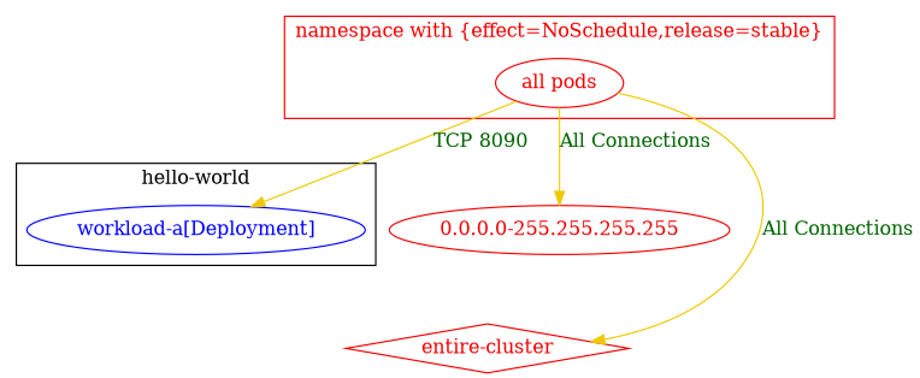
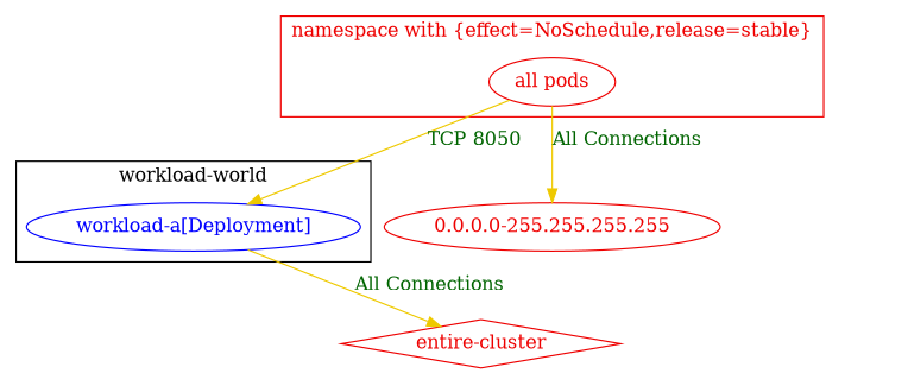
  digraph {
    node [color=red2 fontcolor=red2]
    edge [color=gold2 fontcolor=darkgreen]
    n1 [label="all pods"]
    n2 [color=blue fontcolor=blue label="workload-a[Deployment]"]
    n3 [label="0.0.0.0-255.255.255.255"]
    n4 [label="entire-cluster" shape=diamond]
    subgraph cluster_1 {
      color=red2
      fontcolor=red2
      label="namespace with {effect=NoSchedule,release=stable}"
      n1
    }
    subgraph cluster_2 {
      color=black
      fontcolor=black
-     label="hello-world"
+     label="workload-world"
      n2
    }
-   n1 -> n2 [label="TCP 8090"]
+   n1 -> n2 [label="TCP 8050"]
    n1 -> n3 [label="All Connections"]
-   n1 -> n4 [label="All Connections"]
+   n2 -> n4 [label="All Connections"]
  }
